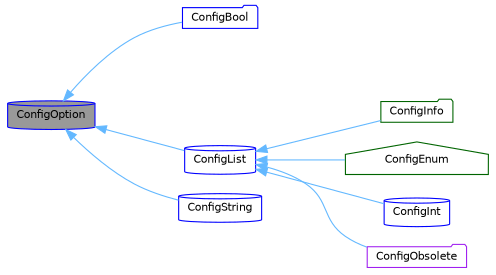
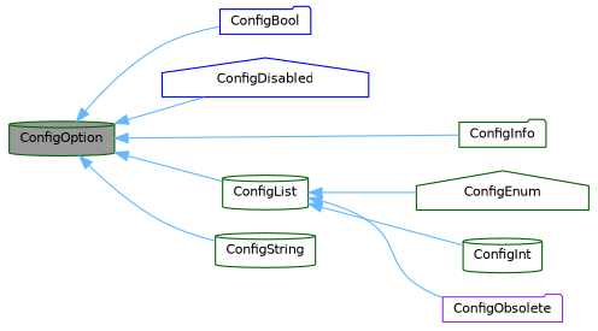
  digraph {
    rankdir=LR
    node [color=blue fillcolor=white fontname=Helvetica fontsize=10 shape=cylinder style=filled]
    edge [color=steelblue1 dir=back fontname=Helvetica fontsize=10 labelfontname=Helvetica labelfontsize=10 style=solid]
-   n1 [fillcolor=grey60 fontcolor=black height=0.2 label=ConfigOption width=0.4]
+   n1 [color=darkgreen fillcolor=grey60 fontcolor=black height=0.2 label=ConfigOption width=0.4]
    n2 [height=0.2 label=ConfigBool shape=folder width=0.4]
+   n3 [height=0.2 label=ConfigDisabled shape=house width=0.4]
    n4 [color=darkgreen height=0.2 label=ConfigInfo shape=folder width=0.4]
-   n5 [height=0.2 label=ConfigList width=0.4]
-   n6 [height=0.2 label=ConfigString width=0.4]
+   n5 [color=darkgreen height=0.2 label=ConfigList width=0.4]
+   n6 [color=darkgreen height=0.2 label=ConfigString width=0.4]
    n7 [color=darkgreen height=0.2 label=ConfigEnum shape=house width=0.4]
-   n8 [height=0.2 label=ConfigInt width=0.4]
+   n8 [color=darkgreen height=0.2 label=ConfigInt width=0.4]
    n9 [color=purple height=0.2 label=ConfigObsolete shape=folder width=0.4]
    n1 -> n2
-   n5 -> n4
+   n1 -> n3
+   n1 -> n4
    n1 -> n5
    n1 -> n6
    n5 -> n7
    n5 -> n8
    n5 -> n9
  }
